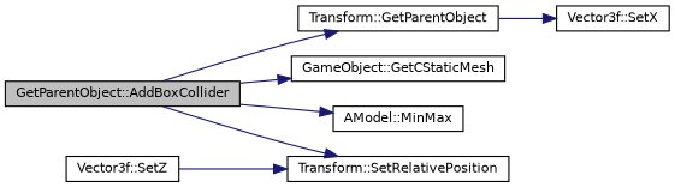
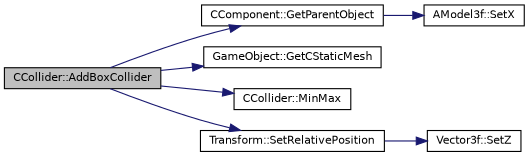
  digraph {
    rankdir=LR
    node [color=black fillcolor=white fontname=Helvetica fontsize=10 shape=record style=filled]
    edge [color=midnightblue fontname=Helvetica fontsize=10 labelfontname=Helvetica labelfontsize=10 style=solid]
-   n1 [fillcolor=grey75 fontcolor=black height=0.2 label="GetParentObject::AddBoxCollider" width=0.4]
-   n2 [height=0.2 label="Transform::GetParentObject" width=0.4]
+   n1 [fillcolor=grey75 fontcolor=black height=0.2 label="CCollider::AddBoxCollider" width=0.4]
+   n2 [height=0.2 label="CComponent::GetParentObject" width=0.4]
    n3 [height=0.2 label="GameObject::GetCStaticMesh" width=0.4]
-   n4 [height=0.2 label="AModel::MinMax" width=0.4]
+   n4 [height=0.2 label="CCollider::MinMax" width=0.4]
    n5 [height=0.2 label="Transform::SetRelativePosition" width=0.4]
-   n6 [height=0.2 label="Vector3f::SetX" width=0.4]
+   n6 [height=0.2 label="AModel3f::SetX" width=0.4]
    n7 [height=0.2 label="Vector3f::SetZ" width=0.4]
    n1 -> n2
    n1 -> n3
    n1 -> n4
    n1 -> n5
    n2 -> n6
-   n7 -> n5
+   n5 -> n7
  }
